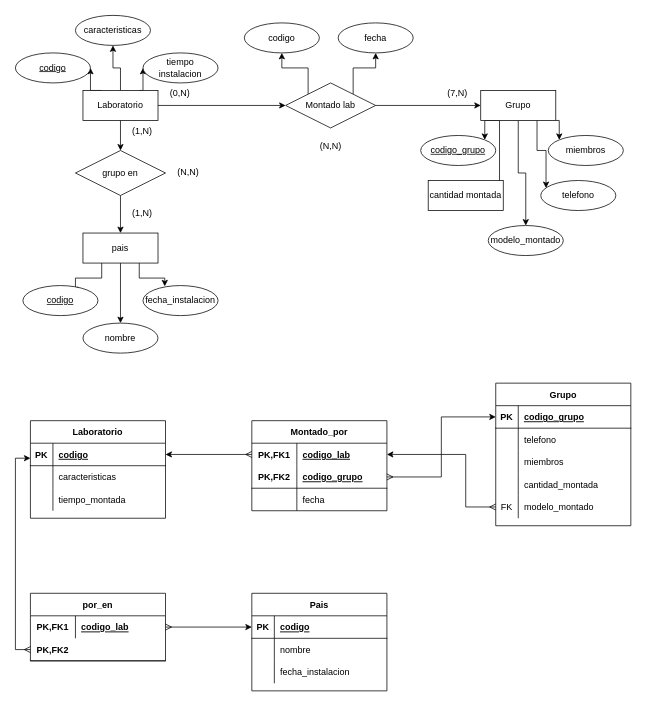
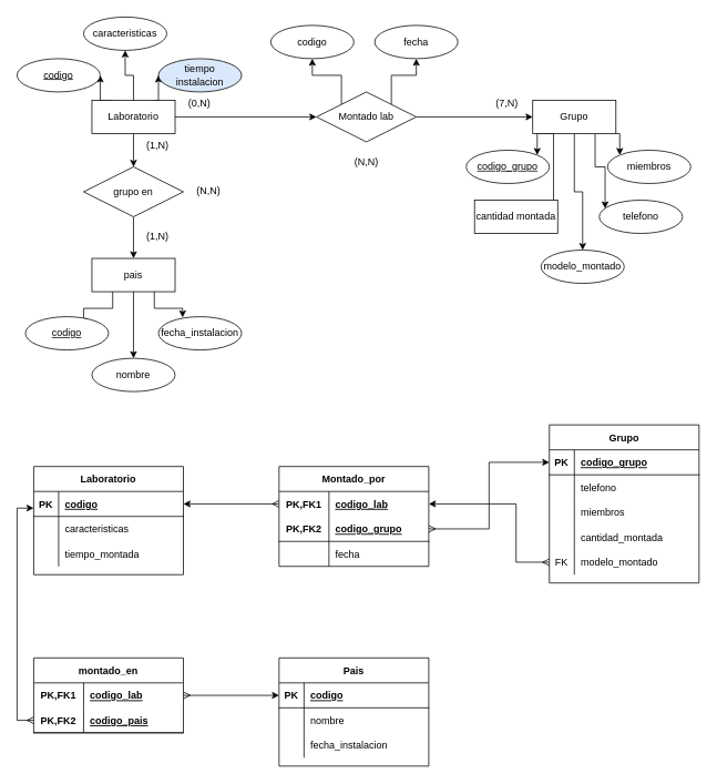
  <mxCell id="0" />
  <mxCell id="1" parent="0" />
  <mxCell id="2" style="edgeStyle=orthogonalEdgeStyle;rounded=0;orthogonalLoop=1;jettySize=auto;html=1;exitX=0.5;exitY=1;exitDx=0;exitDy=0;entryX=0.5;entryY=0;entryDx=0;entryDy=0;" parent="1" source="7" target="33" edge="1"><mxGeometry relative="1" as="geometry" /></mxCell>
  <mxCell id="3" style="edgeStyle=orthogonalEdgeStyle;rounded=0;orthogonalLoop=1;jettySize=auto;html=1;exitX=0.25;exitY=0;exitDx=0;exitDy=0;entryX=1;entryY=0.5;entryDx=0;entryDy=0;" parent="1" source="7" target="18" edge="1"><mxGeometry relative="1" as="geometry" /></mxCell>
  <mxCell id="4" style="edgeStyle=orthogonalEdgeStyle;rounded=0;orthogonalLoop=1;jettySize=auto;html=1;exitX=0.5;exitY=0;exitDx=0;exitDy=0;entryX=0.5;entryY=1;entryDx=0;entryDy=0;" parent="1" source="7" target="19" edge="1"><mxGeometry relative="1" as="geometry" /></mxCell>
  <mxCell id="5" style="edgeStyle=orthogonalEdgeStyle;rounded=0;orthogonalLoop=1;jettySize=auto;html=1;exitX=0.75;exitY=0;exitDx=0;exitDy=0;entryX=0;entryY=0.5;entryDx=0;entryDy=0;" parent="1" source="7" target="20" edge="1"><mxGeometry relative="1" as="geometry" /></mxCell>
  <mxCell id="6" style="edgeStyle=orthogonalEdgeStyle;rounded=0;orthogonalLoop=1;jettySize=auto;html=1;exitX=1;exitY=0.5;exitDx=0;exitDy=0;entryX=0;entryY=0.5;entryDx=0;entryDy=0;" parent="1" source="7" target="17" edge="1"><mxGeometry relative="1" as="geometry" /></mxCell>
  <mxCell id="7" value="Laboratorio" style="whiteSpace=wrap;html=1;align=center;" parent="1" vertex="1"><mxGeometry x="110" y="120" width="100" height="40" as="geometry" /></mxCell>
  <mxCell id="8" style="edgeStyle=orthogonalEdgeStyle;rounded=0;orthogonalLoop=1;jettySize=auto;html=1;exitX=0.25;exitY=1;exitDx=0;exitDy=0;entryX=1;entryY=0;entryDx=0;entryDy=0;" parent="1" source="13" target="23" edge="1"><mxGeometry relative="1" as="geometry" /></mxCell>
  <mxCell id="9" style="edgeStyle=orthogonalEdgeStyle;rounded=0;orthogonalLoop=1;jettySize=auto;html=1;exitX=0.25;exitY=1;exitDx=0;exitDy=0;entryX=0.95;entryY=0.275;entryDx=0;entryDy=0;entryPerimeter=0;" parent="1" source="13" target="25" edge="1"><mxGeometry relative="1" as="geometry" /></mxCell>
  <mxCell id="10" style="edgeStyle=orthogonalEdgeStyle;rounded=0;orthogonalLoop=1;jettySize=auto;html=1;exitX=0.5;exitY=1;exitDx=0;exitDy=0;entryX=0.5;entryY=0;entryDx=0;entryDy=0;" parent="1" source="13" target="27" edge="1"><mxGeometry relative="1" as="geometry" /></mxCell>
  <mxCell id="11" style="edgeStyle=orthogonalEdgeStyle;rounded=0;orthogonalLoop=1;jettySize=auto;html=1;exitX=0.75;exitY=1;exitDx=0;exitDy=0;entryX=0.07;entryY=0.25;entryDx=0;entryDy=0;entryPerimeter=0;" parent="1" source="13" target="26" edge="1"><mxGeometry relative="1" as="geometry" /></mxCell>
  <mxCell id="12" style="edgeStyle=orthogonalEdgeStyle;rounded=0;orthogonalLoop=1;jettySize=auto;html=1;exitX=1;exitY=1;exitDx=0;exitDy=0;entryX=0;entryY=0;entryDx=0;entryDy=0;" parent="1" source="13" target="24" edge="1"><mxGeometry relative="1" as="geometry" /></mxCell>
  <mxCell id="13" value="Grupo" style="whiteSpace=wrap;html=1;align=center;" parent="1" vertex="1"><mxGeometry x="640" y="120" width="100" height="40" as="geometry" /></mxCell>
  <mxCell id="14" style="edgeStyle=orthogonalEdgeStyle;rounded=0;orthogonalLoop=1;jettySize=auto;html=1;exitX=0;exitY=0;exitDx=0;exitDy=0;entryX=0.5;entryY=1;entryDx=0;entryDy=0;" parent="1" source="17" target="21" edge="1"><mxGeometry relative="1" as="geometry" /></mxCell>
  <mxCell id="15" style="edgeStyle=orthogonalEdgeStyle;rounded=0;orthogonalLoop=1;jettySize=auto;html=1;exitX=1;exitY=0;exitDx=0;exitDy=0;entryX=0.5;entryY=1;entryDx=0;entryDy=0;" parent="1" source="17" target="22" edge="1"><mxGeometry relative="1" as="geometry" /></mxCell>
  <mxCell id="16" style="edgeStyle=orthogonalEdgeStyle;rounded=0;orthogonalLoop=1;jettySize=auto;html=1;exitX=1;exitY=0.5;exitDx=0;exitDy=0;entryX=0;entryY=0.5;entryDx=0;entryDy=0;" parent="1" source="17" target="13" edge="1"><mxGeometry relative="1" as="geometry"><mxPoint x="590" y="140" as="targetPoint" /></mxGeometry></mxCell>
  <mxCell id="17" value="Montado lab" style="shape=rhombus;perimeter=rhombusPerimeter;whiteSpace=wrap;html=1;align=center;" parent="1" vertex="1"><mxGeometry x="380" y="110" width="120" height="60" as="geometry" /></mxCell>
  <mxCell id="18" value="&lt;u&gt;codigo&lt;/u&gt;" style="ellipse;whiteSpace=wrap;html=1;align=center;" parent="1" vertex="1"><mxGeometry x="20" y="70" width="100" height="40" as="geometry" /></mxCell>
  <mxCell id="19" value="caracteristicas" style="ellipse;whiteSpace=wrap;html=1;align=center;" parent="1" vertex="1"><mxGeometry x="100" y="20" width="100" height="40" as="geometry" /></mxCell>
- <mxCell id="20" value="tiempo&lt;br&gt;instalacion" style="ellipse;whiteSpace=wrap;html=1;align=center;" parent="1" vertex="1"><mxGeometry x="190" y="70" width="100" height="40" as="geometry" /></mxCell>
+ <mxCell id="20" value="tiempo&lt;br&gt;instalacion" style="ellipse;whiteSpace=wrap;html=1;align=center;fillColor=#dae8fc;" parent="1" vertex="1"><mxGeometry x="190" y="70" width="100" height="40" as="geometry" /></mxCell>
  <mxCell id="21" value="codigo" style="ellipse;whiteSpace=wrap;html=1;align=center;" parent="1" vertex="1"><mxGeometry x="325" y="30" width="100" height="40" as="geometry" /></mxCell>
  <mxCell id="22" value="fecha" style="ellipse;whiteSpace=wrap;html=1;align=center;" parent="1" vertex="1"><mxGeometry x="450" y="30" width="100" height="40" as="geometry" /></mxCell>
  <mxCell id="23" value="&lt;u&gt;codigo_grupo&lt;/u&gt;" style="ellipse;whiteSpace=wrap;html=1;align=center;" parent="1" vertex="1"><mxGeometry x="560" y="180" width="100" height="40" as="geometry" /></mxCell>
  <mxCell id="24" value="miembros" style="ellipse;whiteSpace=wrap;html=1;align=center;" parent="1" vertex="1"><mxGeometry x="730" y="180" width="100" height="40" as="geometry" /></mxCell>
  <mxCell id="25" value="cantidad montada" style="whiteSpace=wrap;html=1;align=center;rounded=0;" parent="1" vertex="1"><mxGeometry x="570" y="240" width="100" height="40" as="geometry" /></mxCell>
  <mxCell id="26" value="telefono" style="ellipse;whiteSpace=wrap;html=1;align=center;" parent="1" vertex="1"><mxGeometry x="720" y="240" width="100" height="40" as="geometry" /></mxCell>
  <mxCell id="27" value="modelo_montado" style="ellipse;whiteSpace=wrap;html=1;align=center;" parent="1" vertex="1"><mxGeometry x="650" y="300" width="100" height="40" as="geometry" /></mxCell>
  <mxCell id="28" style="edgeStyle=orthogonalEdgeStyle;rounded=0;orthogonalLoop=1;jettySize=auto;html=1;exitX=0.25;exitY=1;exitDx=0;exitDy=0;entryX=0.7;entryY=0.25;entryDx=0;entryDy=0;entryPerimeter=0;" parent="1" source="31" target="34" edge="1"><mxGeometry relative="1" as="geometry" /></mxCell>
  <mxCell id="29" style="edgeStyle=orthogonalEdgeStyle;rounded=0;orthogonalLoop=1;jettySize=auto;html=1;exitX=0.5;exitY=1;exitDx=0;exitDy=0;" parent="1" source="31" target="35" edge="1"><mxGeometry relative="1" as="geometry" /></mxCell>
  <mxCell id="30" style="edgeStyle=orthogonalEdgeStyle;rounded=0;orthogonalLoop=1;jettySize=auto;html=1;exitX=0.75;exitY=1;exitDx=0;exitDy=0;entryX=0.29;entryY=0.025;entryDx=0;entryDy=0;entryPerimeter=0;" parent="1" source="31" target="36" edge="1"><mxGeometry relative="1" as="geometry" /></mxCell>
  <mxCell id="31" value="pais" style="whiteSpace=wrap;html=1;align=center;" parent="1" vertex="1"><mxGeometry x="110" y="310" width="100" height="40" as="geometry" /></mxCell>
  <mxCell id="32" style="edgeStyle=orthogonalEdgeStyle;rounded=0;orthogonalLoop=1;jettySize=auto;html=1;exitX=0.5;exitY=1;exitDx=0;exitDy=0;entryX=0.5;entryY=0;entryDx=0;entryDy=0;" parent="1" source="33" target="31" edge="1"><mxGeometry relative="1" as="geometry" /></mxCell>
  <mxCell id="33" value="grupo en" style="shape=rhombus;perimeter=rhombusPerimeter;whiteSpace=wrap;html=1;align=center;" parent="1" vertex="1"><mxGeometry x="100" y="200" width="120" height="60" as="geometry" /></mxCell>
  <mxCell id="34" value="&lt;u&gt;codigo&lt;/u&gt;" style="ellipse;whiteSpace=wrap;html=1;align=center;" parent="1" vertex="1"><mxGeometry x="30" y="380" width="100" height="40" as="geometry" /></mxCell>
  <mxCell id="35" value="nombre" style="ellipse;whiteSpace=wrap;html=1;align=center;" parent="1" vertex="1"><mxGeometry x="110" y="430" width="100" height="40" as="geometry" /></mxCell>
  <mxCell id="36" value="fecha_instalacion" style="ellipse;whiteSpace=wrap;html=1;align=center;" parent="1" vertex="1"><mxGeometry x="190" y="380" width="100" height="40" as="geometry" /></mxCell>
  <mxCell id="37" value="(7,N)" style="text;strokeColor=none;fillColor=none;spacingLeft=4;spacingRight=4;overflow=hidden;rotatable=0;points=[[0,0.5],[1,0.5]];portConstraint=eastwest;fontSize=12;" parent="1" vertex="1"><mxGeometry x="590" y="110" width="40" height="30" as="geometry" /></mxCell>
  <mxCell id="38" value="(0,N)" style="text;strokeColor=none;fillColor=none;spacingLeft=4;spacingRight=4;overflow=hidden;rotatable=0;points=[[0,0.5],[1,0.5]];portConstraint=eastwest;fontSize=12;" parent="1" vertex="1"><mxGeometry x="220" y="110" width="40" height="30" as="geometry" /></mxCell>
  <mxCell id="39" value="(N,N)" style="text;strokeColor=none;fillColor=none;spacingLeft=4;spacingRight=4;overflow=hidden;rotatable=0;points=[[0,0.5],[1,0.5]];portConstraint=eastwest;fontSize=12;" parent="1" vertex="1"><mxGeometry x="420" y="180" width="40" height="30" as="geometry" /></mxCell>
  <mxCell id="40" value="(1,N)" style="text;strokeColor=none;fillColor=none;spacingLeft=4;spacingRight=4;overflow=hidden;rotatable=0;points=[[0,0.5],[1,0.5]];portConstraint=eastwest;fontSize=12;" parent="1" vertex="1"><mxGeometry x="170" y="270" width="40" height="30" as="geometry" /></mxCell>
  <mxCell id="41" value="(1,N)" style="text;strokeColor=none;fillColor=none;spacingLeft=4;spacingRight=4;overflow=hidden;rotatable=0;points=[[0,0.5],[1,0.5]];portConstraint=eastwest;fontSize=12;" parent="1" vertex="1"><mxGeometry x="170" y="160" width="40" height="30" as="geometry" /></mxCell>
  <mxCell id="42" value="(N,N)" style="text;strokeColor=none;fillColor=none;spacingLeft=4;spacingRight=4;overflow=hidden;rotatable=0;points=[[0,0.5],[1,0.5]];portConstraint=eastwest;fontSize=12;" parent="1" vertex="1"><mxGeometry x="230" y="215" width="40" height="30" as="geometry" /></mxCell>
  <mxCell id="43" value="Laboratorio" style="shape=table;startSize=30;container=1;collapsible=1;childLayout=tableLayout;fixedRows=1;rowLines=0;fontStyle=1;align=center;resizeLast=1;" parent="1" vertex="1"><mxGeometry x="40" y="560" width="180" height="130" as="geometry" /></mxCell>
  <mxCell id="44" value="" style="shape=partialRectangle;collapsible=0;dropTarget=0;pointerEvents=0;fillColor=none;top=0;left=0;bottom=1;right=0;points=[[0,0.5],[1,0.5]];portConstraint=eastwest;" parent="43" vertex="1"><mxGeometry y="30" width="180" height="30" as="geometry" /></mxCell>
  <mxCell id="45" value="PK" style="shape=partialRectangle;connectable=0;fillColor=none;top=0;left=0;bottom=0;right=0;fontStyle=1;overflow=hidden;" parent="44" vertex="1"><mxGeometry width="30" height="30" as="geometry" /></mxCell>
  <mxCell id="46" value="codigo" style="shape=partialRectangle;connectable=0;fillColor=none;top=0;left=0;bottom=0;right=0;align=left;spacingLeft=6;fontStyle=5;overflow=hidden;" parent="44" vertex="1"><mxGeometry x="30" width="150" height="30" as="geometry" /></mxCell>
  <mxCell id="47" value="" style="shape=partialRectangle;collapsible=0;dropTarget=0;pointerEvents=0;fillColor=none;top=0;left=0;bottom=0;right=0;points=[[0,0.5],[1,0.5]];portConstraint=eastwest;" parent="43" vertex="1"><mxGeometry y="60" width="180" height="30" as="geometry" /></mxCell>
  <mxCell id="48" value="" style="shape=partialRectangle;connectable=0;fillColor=none;top=0;left=0;bottom=0;right=0;editable=1;overflow=hidden;" parent="47" vertex="1"><mxGeometry width="30" height="30" as="geometry" /></mxCell>
  <mxCell id="49" value="caracteristicas" style="shape=partialRectangle;connectable=0;fillColor=none;top=0;left=0;bottom=0;right=0;align=left;spacingLeft=6;overflow=hidden;" parent="47" vertex="1"><mxGeometry x="30" width="150" height="30" as="geometry" /></mxCell>
  <mxCell id="50" value="" style="shape=partialRectangle;collapsible=0;dropTarget=0;pointerEvents=0;fillColor=none;top=0;left=0;bottom=0;right=0;points=[[0,0.5],[1,0.5]];portConstraint=eastwest;" parent="43" vertex="1"><mxGeometry y="90" width="180" height="30" as="geometry" /></mxCell>
  <mxCell id="51" value="" style="shape=partialRectangle;connectable=0;fillColor=none;top=0;left=0;bottom=0;right=0;editable=1;overflow=hidden;" parent="50" vertex="1"><mxGeometry width="30" height="30" as="geometry" /></mxCell>
  <mxCell id="52" value="tiempo_montada" style="shape=partialRectangle;connectable=0;fillColor=none;top=0;left=0;bottom=0;right=0;align=left;spacingLeft=6;overflow=hidden;" parent="50" vertex="1"><mxGeometry x="30" width="150" height="30" as="geometry" /></mxCell>
  <mxCell id="53" value="Pais" style="shape=table;startSize=30;container=1;collapsible=1;childLayout=tableLayout;fixedRows=1;rowLines=0;fontStyle=1;align=center;resizeLast=1;" parent="1" vertex="1"><mxGeometry x="335" y="790" width="180" height="130" as="geometry" /></mxCell>
  <mxCell id="54" value="" style="shape=partialRectangle;collapsible=0;dropTarget=0;pointerEvents=0;fillColor=none;top=0;left=0;bottom=1;right=0;points=[[0,0.5],[1,0.5]];portConstraint=eastwest;" parent="53" vertex="1"><mxGeometry y="30" width="180" height="30" as="geometry" /></mxCell>
  <mxCell id="55" value="PK" style="shape=partialRectangle;connectable=0;fillColor=none;top=0;left=0;bottom=0;right=0;fontStyle=1;overflow=hidden;" parent="54" vertex="1"><mxGeometry width="30" height="30" as="geometry" /></mxCell>
  <mxCell id="56" value="codigo" style="shape=partialRectangle;connectable=0;fillColor=none;top=0;left=0;bottom=0;right=0;align=left;spacingLeft=6;fontStyle=5;overflow=hidden;" parent="54" vertex="1"><mxGeometry x="30" width="150" height="30" as="geometry" /></mxCell>
  <mxCell id="57" value="" style="shape=partialRectangle;collapsible=0;dropTarget=0;pointerEvents=0;fillColor=none;top=0;left=0;bottom=0;right=0;points=[[0,0.5],[1,0.5]];portConstraint=eastwest;" parent="53" vertex="1"><mxGeometry y="60" width="180" height="30" as="geometry" /></mxCell>
  <mxCell id="58" value="" style="shape=partialRectangle;connectable=0;fillColor=none;top=0;left=0;bottom=0;right=0;editable=1;overflow=hidden;" parent="57" vertex="1"><mxGeometry width="30" height="30" as="geometry" /></mxCell>
  <mxCell id="59" value="nombre" style="shape=partialRectangle;connectable=0;fillColor=none;top=0;left=0;bottom=0;right=0;align=left;spacingLeft=6;overflow=hidden;" parent="57" vertex="1"><mxGeometry x="30" width="150" height="30" as="geometry" /></mxCell>
  <mxCell id="60" value="" style="shape=partialRectangle;collapsible=0;dropTarget=0;pointerEvents=0;fillColor=none;top=0;left=0;bottom=0;right=0;points=[[0,0.5],[1,0.5]];portConstraint=eastwest;" parent="53" vertex="1"><mxGeometry y="90" width="180" height="30" as="geometry" /></mxCell>
  <mxCell id="61" value="" style="shape=partialRectangle;connectable=0;fillColor=none;top=0;left=0;bottom=0;right=0;editable=1;overflow=hidden;" parent="60" vertex="1"><mxGeometry width="30" height="30" as="geometry" /></mxCell>
  <mxCell id="62" value="fecha_instalacion" style="shape=partialRectangle;connectable=0;fillColor=none;top=0;left=0;bottom=0;right=0;align=left;spacingLeft=6;overflow=hidden;" parent="60" vertex="1"><mxGeometry x="30" width="150" height="30" as="geometry" /></mxCell>
  <mxCell id="63" value="Grupo" style="shape=table;startSize=30;container=1;collapsible=1;childLayout=tableLayout;fixedRows=1;rowLines=0;fontStyle=1;align=center;resizeLast=1;" parent="1" vertex="1"><mxGeometry x="660" y="510" width="180" height="190" as="geometry" /></mxCell>
  <mxCell id="64" value="" style="shape=partialRectangle;collapsible=0;dropTarget=0;pointerEvents=0;fillColor=none;top=0;left=0;bottom=1;right=0;points=[[0,0.5],[1,0.5]];portConstraint=eastwest;" parent="63" vertex="1"><mxGeometry y="30" width="180" height="30" as="geometry" /></mxCell>
  <mxCell id="65" value="PK" style="shape=partialRectangle;connectable=0;fillColor=none;top=0;left=0;bottom=0;right=0;fontStyle=1;overflow=hidden;" parent="64" vertex="1"><mxGeometry width="30" height="30" as="geometry" /></mxCell>
  <mxCell id="66" value="codigo_grupo" style="shape=partialRectangle;connectable=0;fillColor=none;top=0;left=0;bottom=0;right=0;align=left;spacingLeft=6;fontStyle=5;overflow=hidden;" parent="64" vertex="1"><mxGeometry x="30" width="150" height="30" as="geometry" /></mxCell>
  <mxCell id="67" value="" style="shape=partialRectangle;collapsible=0;dropTarget=0;pointerEvents=0;fillColor=none;top=0;left=0;bottom=0;right=0;points=[[0,0.5],[1,0.5]];portConstraint=eastwest;" parent="63" vertex="1"><mxGeometry y="60" width="180" height="30" as="geometry" /></mxCell>
  <mxCell id="68" value="" style="shape=partialRectangle;connectable=0;fillColor=none;top=0;left=0;bottom=0;right=0;editable=1;overflow=hidden;" parent="67" vertex="1"><mxGeometry width="30" height="30" as="geometry" /></mxCell>
  <mxCell id="69" value="telefono" style="shape=partialRectangle;connectable=0;fillColor=none;top=0;left=0;bottom=0;right=0;align=left;spacingLeft=6;overflow=hidden;" parent="67" vertex="1"><mxGeometry x="30" width="150" height="30" as="geometry" /></mxCell>
  <mxCell id="70" value="" style="shape=partialRectangle;collapsible=0;dropTarget=0;pointerEvents=0;fillColor=none;top=0;left=0;bottom=0;right=0;points=[[0,0.5],[1,0.5]];portConstraint=eastwest;" parent="63" vertex="1"><mxGeometry y="90" width="180" height="30" as="geometry" /></mxCell>
  <mxCell id="71" value="" style="shape=partialRectangle;connectable=0;fillColor=none;top=0;left=0;bottom=0;right=0;editable=1;overflow=hidden;" parent="70" vertex="1"><mxGeometry width="30" height="30" as="geometry" /></mxCell>
  <mxCell id="72" value="miembros" style="shape=partialRectangle;connectable=0;fillColor=none;top=0;left=0;bottom=0;right=0;align=left;spacingLeft=6;overflow=hidden;" parent="70" vertex="1"><mxGeometry x="30" width="150" height="30" as="geometry" /></mxCell>
  <mxCell id="73" value="" style="shape=partialRectangle;collapsible=0;dropTarget=0;pointerEvents=0;fillColor=none;top=0;left=0;bottom=0;right=0;points=[[0,0.5],[1,0.5]];portConstraint=eastwest;" parent="63" vertex="1"><mxGeometry y="120" width="180" height="30" as="geometry" /></mxCell>
  <mxCell id="74" value="" style="shape=partialRectangle;connectable=0;fillColor=none;top=0;left=0;bottom=0;right=0;editable=1;overflow=hidden;" parent="73" vertex="1"><mxGeometry width="30" height="30" as="geometry" /></mxCell>
  <mxCell id="75" value="cantidad_montada" style="shape=partialRectangle;connectable=0;fillColor=none;top=0;left=0;bottom=0;right=0;align=left;spacingLeft=6;overflow=hidden;" parent="73" vertex="1"><mxGeometry x="30" width="150" height="30" as="geometry" /></mxCell>
  <mxCell id="76" value="" style="shape=partialRectangle;collapsible=0;dropTarget=0;pointerEvents=0;fillColor=none;top=0;left=0;bottom=0;right=0;points=[[0,0.5],[1,0.5]];portConstraint=eastwest;" vertex="1" parent="63"><mxGeometry y="150" width="180" height="30" as="geometry" /></mxCell>
  <mxCell id="77" value="FK" style="shape=partialRectangle;connectable=0;fillColor=none;top=0;left=0;bottom=0;right=0;editable=1;overflow=hidden;" vertex="1" parent="76"><mxGeometry width="30" height="30" as="geometry" /></mxCell>
  <mxCell id="78" value="modelo_montado" style="shape=partialRectangle;connectable=0;fillColor=none;top=0;left=0;bottom=0;right=0;align=left;spacingLeft=6;overflow=hidden;" vertex="1" parent="76"><mxGeometry x="30" width="150" height="30" as="geometry" /></mxCell>
- <mxCell id="79" value="por_en" style="shape=table;startSize=30;container=1;collapsible=1;childLayout=tableLayout;fixedRows=1;rowLines=0;fontStyle=1;align=center;resizeLast=1;" parent="1" vertex="1"><mxGeometry x="40" y="790" width="180" height="90" as="geometry" /></mxCell>
+ <mxCell id="79" value="montado_en" style="shape=table;startSize=30;container=1;collapsible=1;childLayout=tableLayout;fixedRows=1;rowLines=0;fontStyle=1;align=center;resizeLast=1;" parent="1" vertex="1"><mxGeometry x="40" y="790" width="180" height="90" as="geometry" /></mxCell>
  <mxCell id="80" value="" style="shape=partialRectangle;collapsible=0;dropTarget=0;pointerEvents=0;fillColor=none;top=0;left=0;bottom=0;right=0;points=[[0,0.5],[1,0.5]];portConstraint=eastwest;" parent="79" vertex="1"><mxGeometry y="30" width="180" height="30" as="geometry" /></mxCell>
  <mxCell id="81" value="PK,FK1" style="shape=partialRectangle;connectable=0;fillColor=none;top=0;left=0;bottom=0;right=0;fontStyle=1;overflow=hidden;" parent="80" vertex="1"><mxGeometry width="60" height="30" as="geometry" /></mxCell>
  <mxCell id="82" value="codigo_lab" style="shape=partialRectangle;connectable=0;fillColor=none;top=0;left=0;bottom=0;right=0;align=left;spacingLeft=6;fontStyle=5;overflow=hidden;" parent="80" vertex="1"><mxGeometry x="60" width="120" height="30" as="geometry" /></mxCell>
  <mxCell id="83" value="" style="shape=partialRectangle;collapsible=0;dropTarget=0;pointerEvents=0;fillColor=none;top=0;left=0;bottom=1;right=0;points=[[0,0.5],[1,0.5]];portConstraint=eastwest;" parent="79" vertex="1"><mxGeometry y="60" width="180" height="30" as="geometry" /></mxCell>
  <mxCell id="84" value="PK,FK2" style="shape=partialRectangle;connectable=0;fillColor=none;top=0;left=0;bottom=0;right=0;fontStyle=1;overflow=hidden;" parent="83" vertex="1"><mxGeometry width="60" height="30" as="geometry" /></mxCell>
+ <mxCell id="85" value="codigo_pais" style="shape=partialRectangle;connectable=0;fillColor=none;top=0;left=0;bottom=0;right=0;align=left;spacingLeft=6;fontStyle=5;overflow=hidden;" parent="83" vertex="1"><mxGeometry x="60" width="120" height="30" as="geometry" /></mxCell>
  <mxCell id="86" value="Montado_por" style="shape=table;startSize=30;container=1;collapsible=1;childLayout=tableLayout;fixedRows=1;rowLines=0;fontStyle=1;align=center;resizeLast=1;" parent="1" vertex="1"><mxGeometry x="335" y="560" width="180" height="120" as="geometry" /></mxCell>
  <mxCell id="87" value="" style="shape=partialRectangle;collapsible=0;dropTarget=0;pointerEvents=0;fillColor=none;top=0;left=0;bottom=0;right=0;points=[[0,0.5],[1,0.5]];portConstraint=eastwest;" parent="86" vertex="1"><mxGeometry y="30" width="180" height="30" as="geometry" /></mxCell>
  <mxCell id="88" value="PK,FK1" style="shape=partialRectangle;connectable=0;fillColor=none;top=0;left=0;bottom=0;right=0;fontStyle=1;overflow=hidden;" parent="87" vertex="1"><mxGeometry width="60" height="30" as="geometry" /></mxCell>
  <mxCell id="89" value="codigo_lab" style="shape=partialRectangle;connectable=0;fillColor=none;top=0;left=0;bottom=0;right=0;align=left;spacingLeft=6;fontStyle=5;overflow=hidden;" parent="87" vertex="1"><mxGeometry x="60" width="120" height="30" as="geometry" /></mxCell>
  <mxCell id="90" value="" style="shape=partialRectangle;collapsible=0;dropTarget=0;pointerEvents=0;fillColor=none;top=0;left=0;bottom=1;right=0;points=[[0,0.5],[1,0.5]];portConstraint=eastwest;" parent="86" vertex="1"><mxGeometry y="60" width="180" height="30" as="geometry" /></mxCell>
  <mxCell id="91" value="PK,FK2" style="shape=partialRectangle;connectable=0;fillColor=none;top=0;left=0;bottom=0;right=0;fontStyle=1;overflow=hidden;" parent="90" vertex="1"><mxGeometry width="60" height="30" as="geometry" /></mxCell>
  <mxCell id="92" value="codigo_grupo" style="shape=partialRectangle;connectable=0;fillColor=none;top=0;left=0;bottom=0;right=0;align=left;spacingLeft=6;fontStyle=5;overflow=hidden;" parent="90" vertex="1"><mxGeometry x="60" width="120" height="30" as="geometry" /></mxCell>
  <mxCell id="93" value="" style="shape=partialRectangle;collapsible=0;dropTarget=0;pointerEvents=0;fillColor=none;top=0;left=0;bottom=0;right=0;points=[[0,0.5],[1,0.5]];portConstraint=eastwest;" parent="86" vertex="1"><mxGeometry y="90" width="180" height="30" as="geometry" /></mxCell>
  <mxCell id="94" value="" style="shape=partialRectangle;connectable=0;fillColor=none;top=0;left=0;bottom=0;right=0;editable=1;overflow=hidden;" parent="93" vertex="1"><mxGeometry width="60" height="30" as="geometry" /></mxCell>
  <mxCell id="95" value="fecha" style="shape=partialRectangle;connectable=0;fillColor=none;top=0;left=0;bottom=0;right=0;align=left;spacingLeft=6;overflow=hidden;" parent="93" vertex="1"><mxGeometry x="60" width="120" height="30" as="geometry" /></mxCell>
  <mxCell id="96" style="edgeStyle=orthogonalEdgeStyle;rounded=0;orthogonalLoop=1;jettySize=auto;html=1;exitX=1;exitY=0.5;exitDx=0;exitDy=0;entryX=0;entryY=0.5;entryDx=0;entryDy=0;startArrow=ERmany;startFill=0;" parent="1" source="90" target="64" edge="1"><mxGeometry relative="1" as="geometry"><mxPoint x="610" y="600" as="targetPoint" /></mxGeometry></mxCell>
  <mxCell id="97" style="edgeStyle=orthogonalEdgeStyle;rounded=0;orthogonalLoop=1;jettySize=auto;html=1;exitX=0;exitY=0.5;exitDx=0;exitDy=0;entryX=1;entryY=0.5;entryDx=0;entryDy=0;startArrow=ERmany;startFill=0;" parent="1" source="87" target="44" edge="1"><mxGeometry relative="1" as="geometry" /></mxCell>
  <mxCell id="98" style="edgeStyle=orthogonalEdgeStyle;rounded=0;orthogonalLoop=1;jettySize=auto;html=1;exitX=1;exitY=0.5;exitDx=0;exitDy=0;entryX=0;entryY=0.5;entryDx=0;entryDy=0;startArrow=ERmany;startFill=0;" parent="1" source="80" target="54" edge="1"><mxGeometry relative="1" as="geometry" /></mxCell>
  <mxCell id="99" style="edgeStyle=orthogonalEdgeStyle;rounded=0;orthogonalLoop=1;jettySize=auto;html=1;exitX=0;exitY=0.5;exitDx=0;exitDy=0;startArrow=ERmany;startFill=0;entryX=0;entryY=0.667;entryDx=0;entryDy=0;entryPerimeter=0;" parent="1" source="83" target="44" edge="1"><mxGeometry relative="1" as="geometry"><mxPoint x="20" y="750" as="targetPoint" /></mxGeometry></mxCell>
  <mxCell id="100" style="edgeStyle=orthogonalEdgeStyle;rounded=0;orthogonalLoop=1;jettySize=auto;html=1;exitX=0;exitY=0.5;exitDx=0;exitDy=0;entryX=1;entryY=0.5;entryDx=0;entryDy=0;startArrow=ERmany;startFill=0;" edge="1" parent="1" source="76" target="87"><mxGeometry relative="1" as="geometry"><mxPoint x="550" y="630" as="targetPoint" /><Array as="points"><mxPoint x="620" y="675" /><mxPoint x="620" y="605" /></Array></mxGeometry></mxCell>
